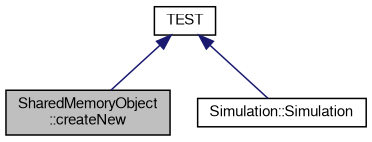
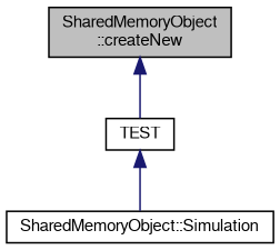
  digraph {
    rankdir=TB
    node [color=black fillcolor=white fontname=FreeSans fontsize=10 shape=record style=filled]
    edge [color=midnightblue dir=back fontname=FreeSans fontsize=10 labelfontname=FreeSans labelfontsize=10 style=solid]
    n1 [fillcolor=grey75 fontcolor=black height=0.2 label="SharedMemoryObject\l::createNew" width=0.4]
    n2 [height=0.2 label=TEST width=0.4]
-   n3 [height=0.2 label="Simulation::Simulation" width=0.4]
-   n2 -> n1
+   n3 [height=0.2 label="SharedMemoryObject::Simulation" width=0.4]
+   n1 -> n2
    n2 -> n3
  }
